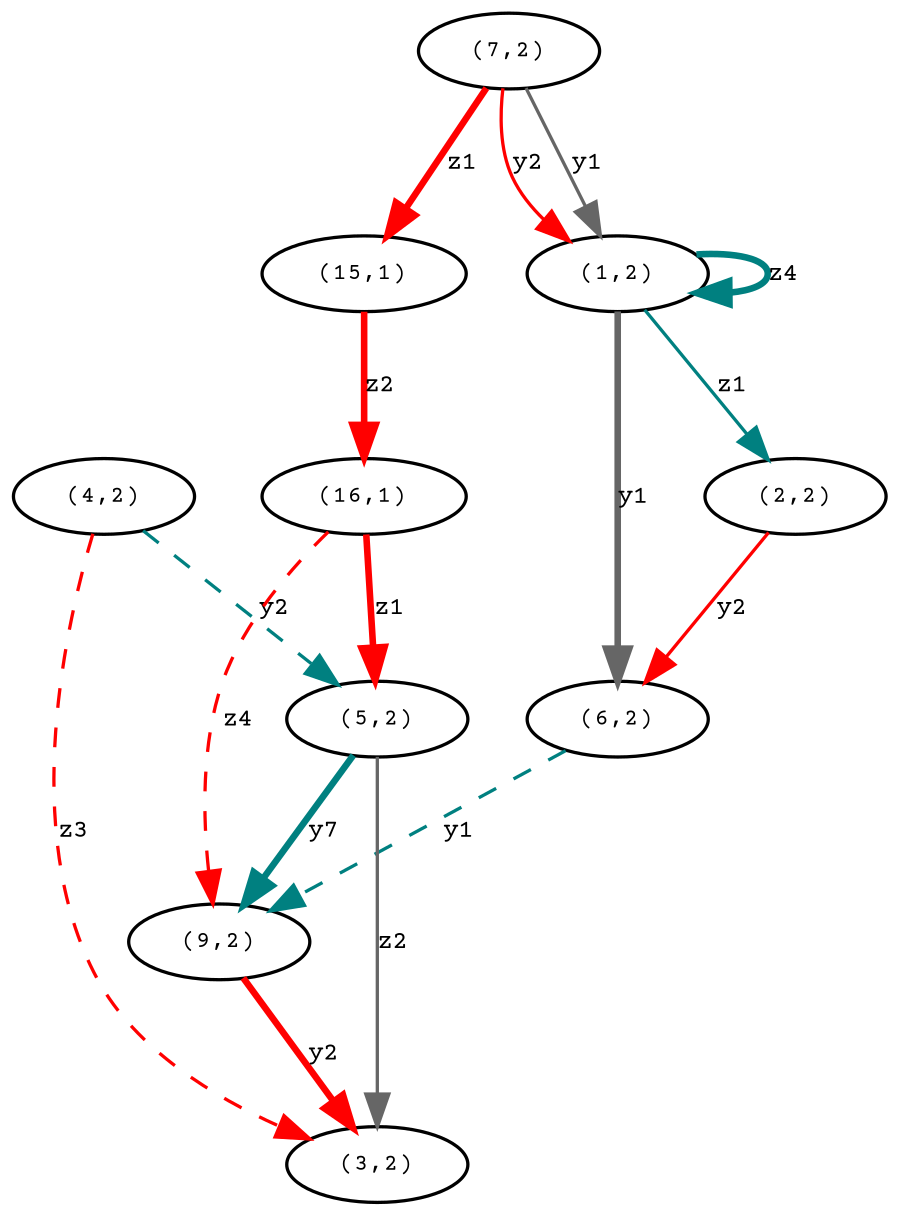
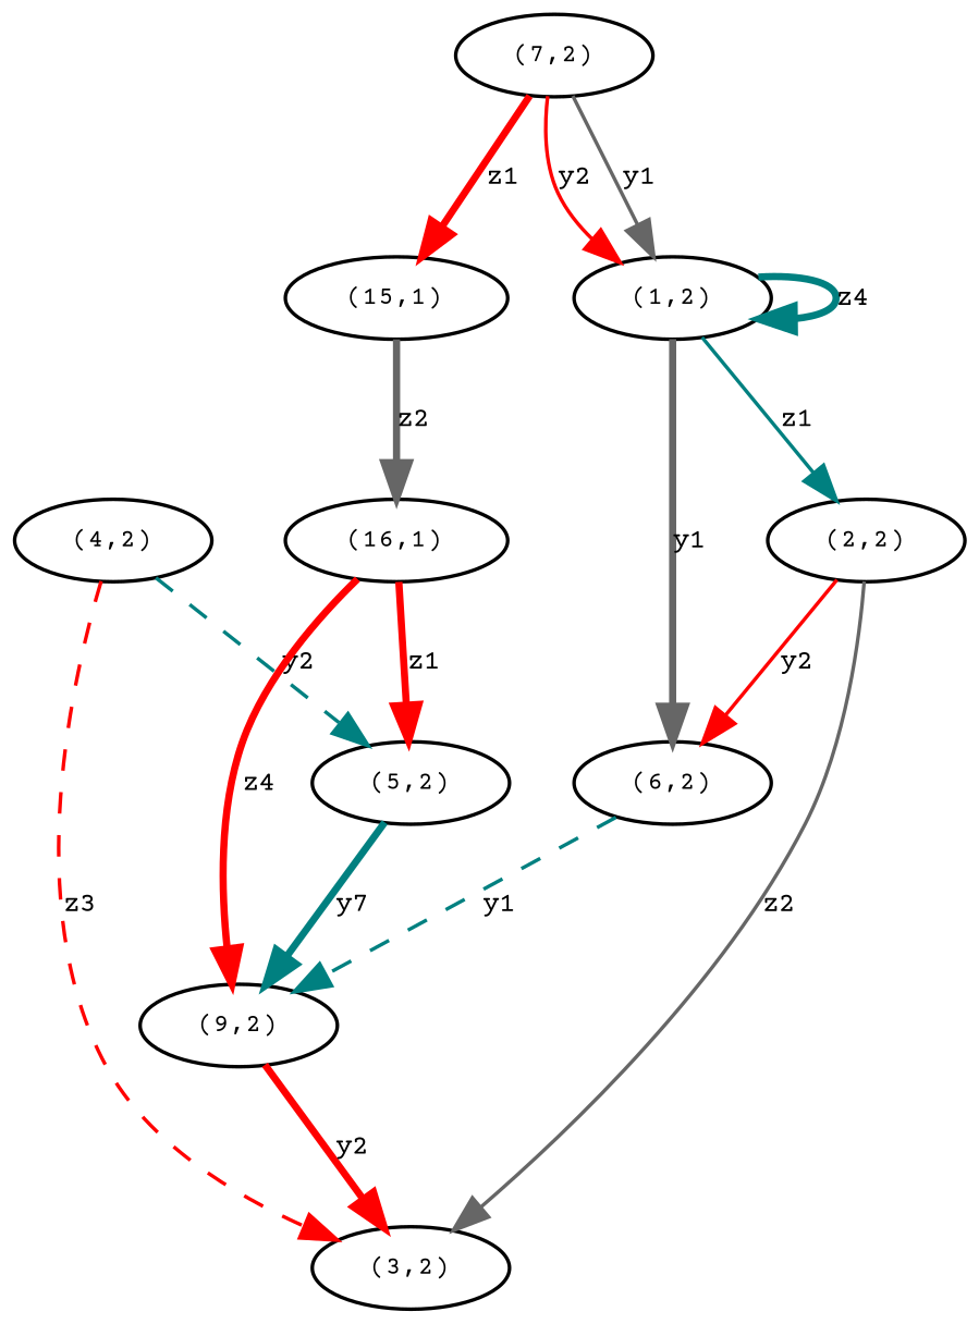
  digraph {
    fontname="Courier Prime"
    node [fontname="Courier Prime" fontsize=7]
    edge [color=red fontname="Courier Prime" fontsize=8 style=bold]
    n1 [height=.01 label="(1,2)" width=.01]
    n2 [height=.01 label="(6,2)" width=.01]
    n3 [height=.01 label="(2,2)" width=.01]
    n4 [height=.01 label="(9,2)" width=.01]
    n5 [height=.01 label="(3,2)" width=.01]
    n6 [height=.01 label="(5,2)" width=.01]
    n7 [height=.01 label="(4,2)" width=.01]
    n8 [height=.01 label="(7,2)" width=.01]
    n9 [height=.01 label="(15,1)" width=.01]
    n10 [height=.01 label="(16,1)" width=.01]
    n1 -> n1 [color=teal label=z4]
    n1 -> n2 [color=gray40 label=y1]
    n1 -> n3 [color=teal label=z1 style=solid]
    n2 -> n4 [color=teal label=y1 style=dashed]
    n3 -> n2 [label=y2 style=solid]
-   n6 -> n5 [color=gray40 label=z2 style=solid]
+   n3 -> n5 [color=gray40 label=z2 style=solid]
    n4 -> n5 [label=y2]
    n6 -> n4 [color=teal label=y7]
    n7 -> n5 [label=z3 style=dashed]
    n7 -> n6 [color=teal label=y2 style=dashed]
    n8 -> n1 [color=gray40 label=y1 style=solid]
    n8 -> n1 [label=y2 style=solid]
    n8 -> n9 [label=z1]
-   n9 -> n10 [label=z2]
-   n10 -> n4 [label=z4 style=dashed]
+   n9 -> n10 [color=gray40 label=z2]
+   n10 -> n4 [label=z4]
    n10 -> n6 [label=z1]
  }
